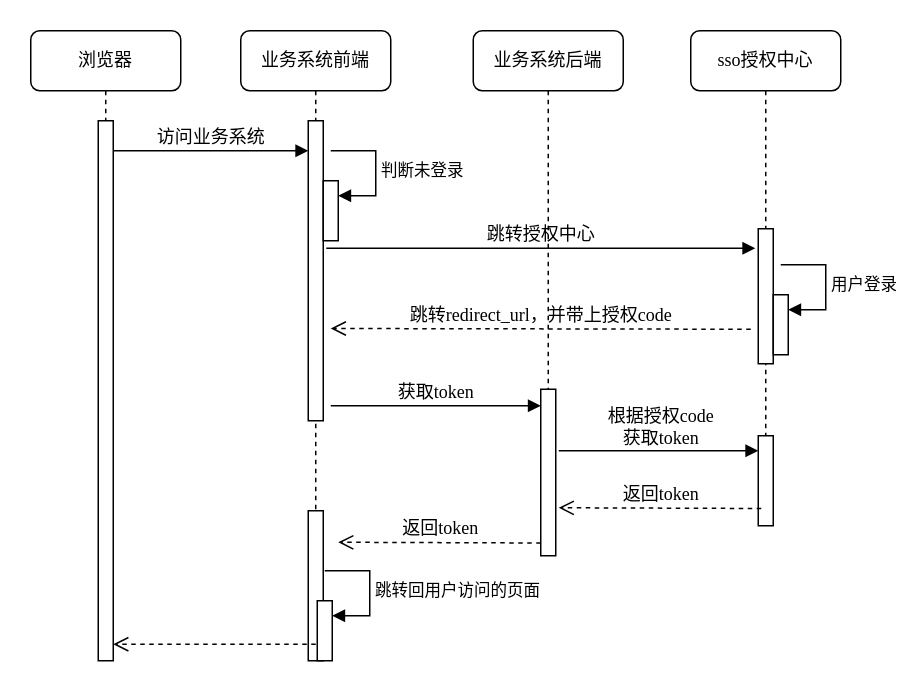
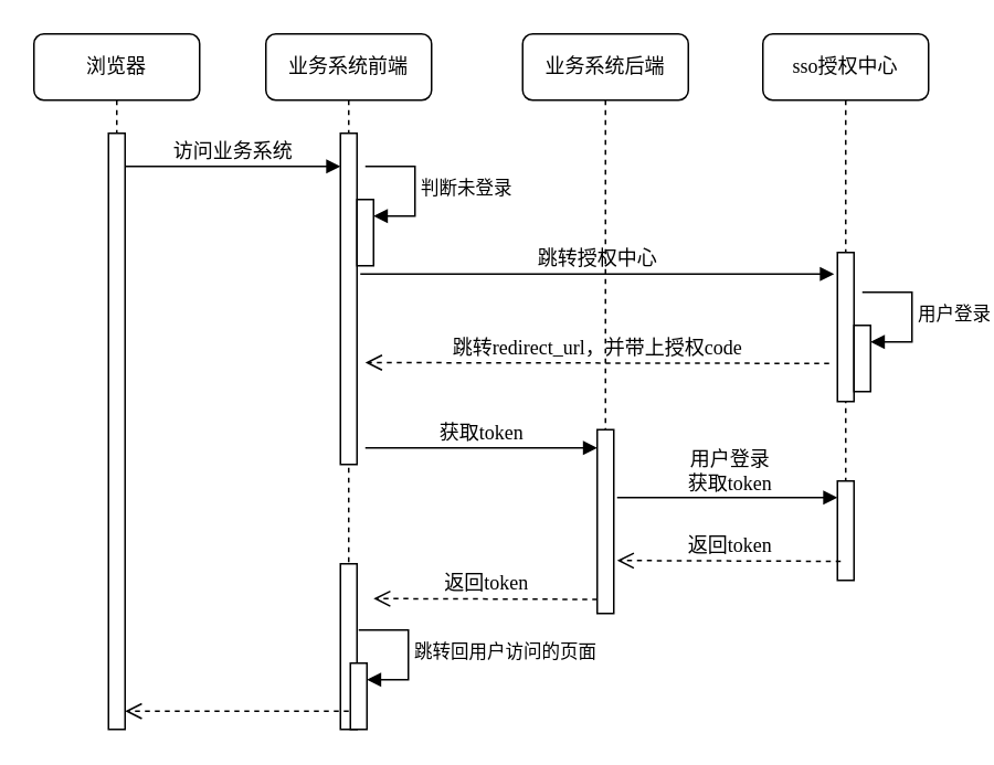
  <mxCell id="0" />
  <mxCell id="1" parent="0" />
  <mxCell id="2" value="业务系统后端" style="shape=umlLifeline;perimeter=lifelinePerimeter;whiteSpace=wrap;html=1;container=0;collapsible=0;recursiveResize=0;outlineConnect=0;rounded=1;shadow=0;comic=0;labelBackgroundColor=none;strokeWidth=1;fontFamily=Verdana;fontSize=12;align=center;" parent="1" vertex="1"><mxGeometry x="315" y="20" width="100" height="340" as="geometry" /></mxCell>
  <mxCell id="3" value="业务系统前端" style="shape=umlLifeline;perimeter=lifelinePerimeter;whiteSpace=wrap;html=1;container=0;collapsible=0;recursiveResize=0;outlineConnect=0;rounded=1;shadow=0;comic=0;labelBackgroundColor=none;strokeWidth=1;fontFamily=Verdana;fontSize=12;align=center;" parent="1" vertex="1"><mxGeometry x="160" y="20" width="100" height="320" as="geometry" /></mxCell>
  <mxCell id="4" value="sso授权中心" style="shape=umlLifeline;perimeter=lifelinePerimeter;whiteSpace=wrap;html=1;container=1;collapsible=0;recursiveResize=0;outlineConnect=0;rounded=1;shadow=0;comic=0;labelBackgroundColor=none;strokeWidth=1;fontFamily=Verdana;fontSize=12;align=center;" parent="1" vertex="1"><mxGeometry x="460" y="20" width="100" height="330" as="geometry" /></mxCell>
  <mxCell id="5" value="" style="html=1;points=[];perimeter=orthogonalPerimeter;rounded=0;shadow=0;comic=0;labelBackgroundColor=none;strokeWidth=1;fontFamily=Verdana;fontSize=12;align=center;" parent="4" vertex="1"><mxGeometry x="45" y="132" width="10" height="90" as="geometry" /></mxCell>
  <mxCell id="6" value="用户登录" style="html=1;align=left;spacingLeft=2;endArrow=block;rounded=0;edgeStyle=orthogonalEdgeStyle;curved=0;rounded=0;" parent="4" target="7" edge="1"><mxGeometry relative="1" as="geometry"><mxPoint x="60" y="156" as="sourcePoint" /><Array as="points"><mxPoint x="90" y="186" /></Array></mxGeometry></mxCell>
  <mxCell id="7" value="" style="html=1;points=[[0,0,0,0,5],[0,1,0,0,-5],[1,0,0,0,5],[1,1,0,0,-5]];perimeter=orthogonalPerimeter;outlineConnect=0;targetShapes=umlLifeline;portConstraint=eastwest;newEdgeStyle={&quot;curved&quot;:0,&quot;rounded&quot;:0};" parent="4" vertex="1"><mxGeometry x="55" y="176" width="10" height="40" as="geometry" /></mxCell>
  <mxCell id="8" value="" style="html=1;points=[];perimeter=orthogonalPerimeter;rounded=0;shadow=0;comic=0;labelBackgroundColor=none;strokeWidth=1;fontFamily=Verdana;fontSize=12;align=center;" parent="4" vertex="1"><mxGeometry x="45" y="270" width="10" height="60" as="geometry" /></mxCell>
  <mxCell id="9" value="返回token" style="html=1;verticalAlign=bottom;endArrow=open;dashed=1;endSize=8;labelBackgroundColor=none;fontFamily=Verdana;fontSize=12;edgeStyle=elbowEdgeStyle;elbow=vertical;" parent="4" edge="1"><mxGeometry relative="1" as="geometry"><mxPoint x="-88" y="318" as="targetPoint" /><Array as="points"><mxPoint x="-118" y="318" /><mxPoint x="-88" y="318" /></Array><mxPoint x="47" y="318.5" as="sourcePoint" /></mxGeometry></mxCell>
  <mxCell id="10" value="浏览器" style="shape=umlLifeline;perimeter=lifelinePerimeter;whiteSpace=wrap;html=1;container=0;collapsible=0;recursiveResize=0;outlineConnect=0;rounded=1;shadow=0;comic=0;labelBackgroundColor=none;strokeWidth=1;fontFamily=Verdana;fontSize=12;align=center;size=40;" parent="1" vertex="1"><mxGeometry x="20" y="20" width="100" height="420" as="geometry" /></mxCell>
  <mxCell id="11" value="跳转redirect_url，&lt;span style=&quot;background-color: initial;&quot;&gt;并带上授权code&lt;/span&gt;" style="html=1;verticalAlign=bottom;endArrow=open;dashed=1;endSize=8;labelBackgroundColor=none;fontFamily=Verdana;fontSize=12;edgeStyle=elbowEdgeStyle;elbow=vertical;" parent="1" edge="1"><mxGeometry relative="1" as="geometry"><mxPoint x="220" y="219" as="targetPoint" /><Array as="points"><mxPoint x="335" y="218.5" /><mxPoint x="365" y="218.5" /></Array><mxPoint x="500" y="219" as="sourcePoint" /></mxGeometry></mxCell>
  <mxCell id="12" value="" style="html=1;points=[];perimeter=orthogonalPerimeter;rounded=0;shadow=0;comic=0;labelBackgroundColor=none;strokeWidth=1;fontFamily=Verdana;fontSize=12;align=center;" parent="1" vertex="1"><mxGeometry x="205" y="340" width="10" height="100" as="geometry" /></mxCell>
  <mxCell id="13" value="访问业务系统" style="html=1;verticalAlign=bottom;endArrow=block;entryX=0;entryY=0;labelBackgroundColor=none;fontFamily=Verdana;fontSize=12;edgeStyle=elbowEdgeStyle;elbow=vertical;" parent="1" edge="1"><mxGeometry relative="1" as="geometry"><mxPoint x="75" y="100" as="sourcePoint" /><mxPoint x="205" y="100" as="targetPoint" /></mxGeometry></mxCell>
  <mxCell id="14" value="跳转授权中心" style="html=1;verticalAlign=bottom;endArrow=block;labelBackgroundColor=none;fontFamily=Verdana;fontSize=12;edgeStyle=elbowEdgeStyle;elbow=vertical;entryX=-0.4;entryY=0.144;entryDx=0;entryDy=0;entryPerimeter=0;" parent="1" edge="1"><mxGeometry relative="1" as="geometry"><mxPoint x="217" y="165" as="sourcePoint" /><mxPoint x="503" y="164.96" as="targetPoint" /></mxGeometry></mxCell>
  <mxCell id="15" value="" style="html=1;points=[];perimeter=orthogonalPerimeter;rounded=0;shadow=0;comic=0;labelBackgroundColor=none;strokeWidth=1;fontFamily=Verdana;fontSize=12;align=center;" parent="1" vertex="1"><mxGeometry x="65" y="80" width="10" height="360" as="geometry" /></mxCell>
  <mxCell id="16" value="" style="html=1;points=[];perimeter=orthogonalPerimeter;rounded=0;shadow=0;comic=0;labelBackgroundColor=none;strokeWidth=1;fontFamily=Verdana;fontSize=12;align=center;" parent="1" vertex="1"><mxGeometry x="205" y="80" width="10" height="200" as="geometry" /></mxCell>
  <mxCell id="17" value="判断未登录" style="html=1;align=left;spacingLeft=2;endArrow=block;rounded=0;edgeStyle=orthogonalEdgeStyle;curved=0;rounded=0;" parent="1" target="18" edge="1"><mxGeometry relative="1" as="geometry"><mxPoint x="220" y="100" as="sourcePoint" /><Array as="points"><mxPoint x="250" y="130" /></Array></mxGeometry></mxCell>
  <mxCell id="18" value="" style="html=1;points=[[0,0,0,0,5],[0,1,0,0,-5],[1,0,0,0,5],[1,1,0,0,-5]];perimeter=orthogonalPerimeter;outlineConnect=0;targetShapes=umlLifeline;portConstraint=eastwest;newEdgeStyle={&quot;curved&quot;:0,&quot;rounded&quot;:0};" parent="1" vertex="1"><mxGeometry x="215" y="120" width="10" height="40" as="geometry" /></mxCell>
  <mxCell id="19" value="获取token" style="html=1;verticalAlign=bottom;endArrow=block;labelBackgroundColor=none;fontFamily=Verdana;fontSize=12;edgeStyle=elbowEdgeStyle;elbow=vertical;" parent="1" source="21" edge="1"><mxGeometry y="70" relative="1" as="geometry"><mxPoint x="220" y="270" as="sourcePoint" /><mxPoint x="360" y="270" as="targetPoint" /><mxPoint x="-70" as="offset" /></mxGeometry></mxCell>
  <mxCell id="20" value="" style="html=1;verticalAlign=bottom;endArrow=block;labelBackgroundColor=none;fontFamily=Verdana;fontSize=12;edgeStyle=elbowEdgeStyle;elbow=vertical;" parent="1" target="21" edge="1"><mxGeometry relative="1" as="geometry"><mxPoint x="220" y="270" as="sourcePoint" /><mxPoint x="360" y="270" as="targetPoint" /><mxPoint as="offset" /></mxGeometry></mxCell>
  <mxCell id="21" value="" style="html=1;points=[];perimeter=orthogonalPerimeter;rounded=0;shadow=0;comic=0;labelBackgroundColor=none;strokeWidth=1;fontFamily=Verdana;fontSize=12;align=center;" parent="1" vertex="1"><mxGeometry x="360" y="259" width="10" height="111" as="geometry" /></mxCell>
  <mxCell id="22" value="" style="html=1;verticalAlign=bottom;endArrow=block;labelBackgroundColor=none;fontFamily=Verdana;fontSize=12;edgeStyle=elbowEdgeStyle;elbow=vertical;" parent="1" edge="1"><mxGeometry relative="1" as="geometry"><mxPoint x="372" y="300" as="sourcePoint" /><mxPoint x="505" y="300" as="targetPoint" /><mxPoint as="offset" /><Array as="points"><mxPoint x="390" y="300" /></Array></mxGeometry></mxCell>
- <mxCell id="23" value="&lt;span style=&quot;font-family: Verdana;&quot;&gt;根据授权code&lt;/span&gt;&lt;div style=&quot;font-family: Verdana;&quot;&gt;获取token&lt;/div&gt;" style="text;html=1;align=center;verticalAlign=middle;resizable=0;points=[];autosize=1;strokeColor=none;fillColor=none;" parent="1" vertex="1"><mxGeometry x="390" y="264" width="100" height="40" as="geometry" /></mxCell>
+ <mxCell id="23" value="&lt;span style=&quot;font-family: Verdana;&quot;&gt;用户登录&lt;/span&gt;&lt;div style=&quot;font-family: Verdana;&quot;&gt;获取token&lt;/div&gt;" style="text;html=1;align=center;verticalAlign=middle;resizable=0;points=[];autosize=1;strokeColor=none;fillColor=none;" parent="1" vertex="1"><mxGeometry x="390" y="264" width="100" height="40" as="geometry" /></mxCell>
  <mxCell id="24" value="返回token" style="html=1;verticalAlign=bottom;endArrow=open;dashed=1;endSize=8;labelBackgroundColor=none;fontFamily=Verdana;fontSize=12;edgeStyle=elbowEdgeStyle;elbow=vertical;" parent="1" edge="1"><mxGeometry relative="1" as="geometry"><mxPoint x="225" y="361" as="targetPoint" /><Array as="points"><mxPoint x="195" y="361" /><mxPoint x="225" y="361" /></Array><mxPoint x="360" y="361.5" as="sourcePoint" /></mxGeometry></mxCell>
  <mxCell id="25" value="" style="html=1;points=[[0,0,0,0,5],[0,1,0,0,-5],[1,0,0,0,5],[1,1,0,0,-5]];perimeter=orthogonalPerimeter;outlineConnect=0;targetShapes=umlLifeline;portConstraint=eastwest;newEdgeStyle={&quot;curved&quot;:0,&quot;rounded&quot;:0};" parent="1" vertex="1"><mxGeometry x="211" y="400" width="10" height="40" as="geometry" /></mxCell>
  <mxCell id="26" value="跳转回用户访问的页面" style="html=1;align=left;spacingLeft=2;endArrow=block;rounded=0;edgeStyle=orthogonalEdgeStyle;curved=0;rounded=0;" parent="1" target="25" edge="1"><mxGeometry relative="1" as="geometry"><mxPoint x="216" y="380" as="sourcePoint" /><Array as="points"><mxPoint x="246" y="410" /></Array></mxGeometry></mxCell>
  <mxCell id="27" value="" style="html=1;verticalAlign=bottom;endArrow=open;dashed=1;endSize=8;labelBackgroundColor=none;fontFamily=Verdana;fontSize=12;edgeStyle=elbowEdgeStyle;elbow=vertical;" parent="1" edge="1"><mxGeometry relative="1" as="geometry"><mxPoint x="75" y="428.5" as="targetPoint" /><Array as="points" /><mxPoint x="210" y="429" as="sourcePoint" /></mxGeometry></mxCell>
